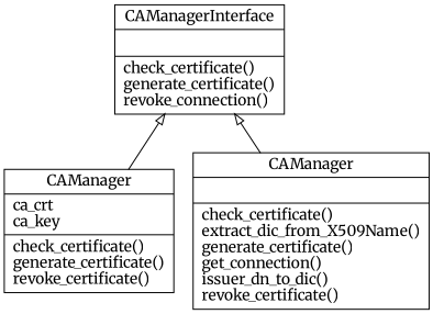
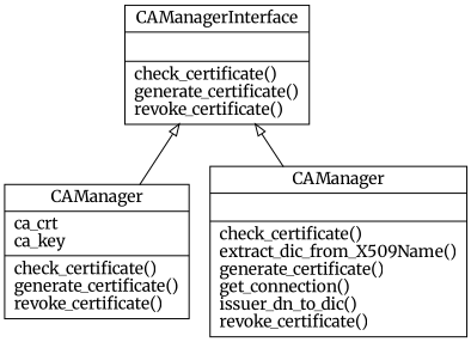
  digraph {
    rankdir=BT
    fontname=Merriweather
    node [shape=record fontname=Merriweather]
    edge [arrowhead=empty arrowtail=none fontname=Merriweather]
    n1 [label="{CAManager|ca_crt\lca_key\l|check_certificate()\lgenerate_certificate()\lrevoke_certificate()\l}"]
-   n2 [label="{CAManagerInterface|\l|check_certificate()\lgenerate_certificate()\lrevoke_connection()\l}"]
+   n2 [label="{CAManagerInterface|\l|check_certificate()\lgenerate_certificate()\lrevoke_certificate()\l}"]
    n3 [label="{CAManager|\l|check_certificate()\lextract_dic_from_X509Name()\lgenerate_certificate()\lget_connection()\lissuer_dn_to_dic()\lrevoke_certificate()\l}"]
    n1 -> n2
    n3 -> n2
  }
